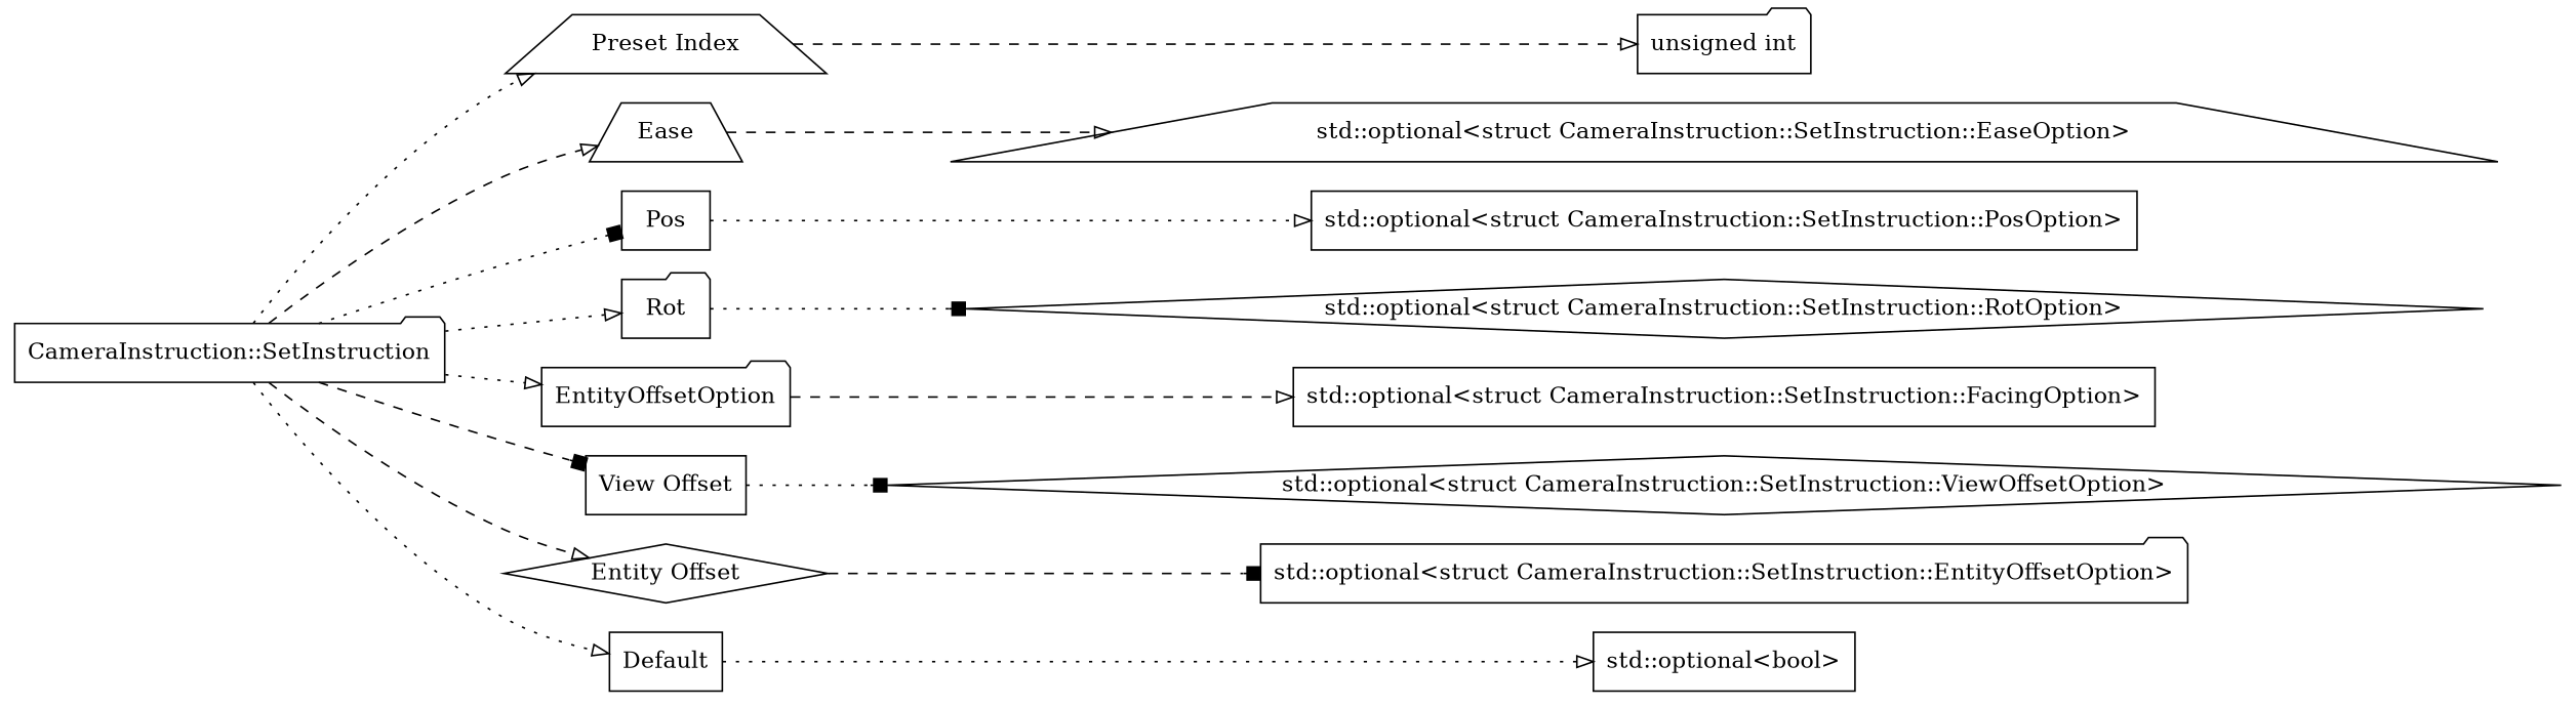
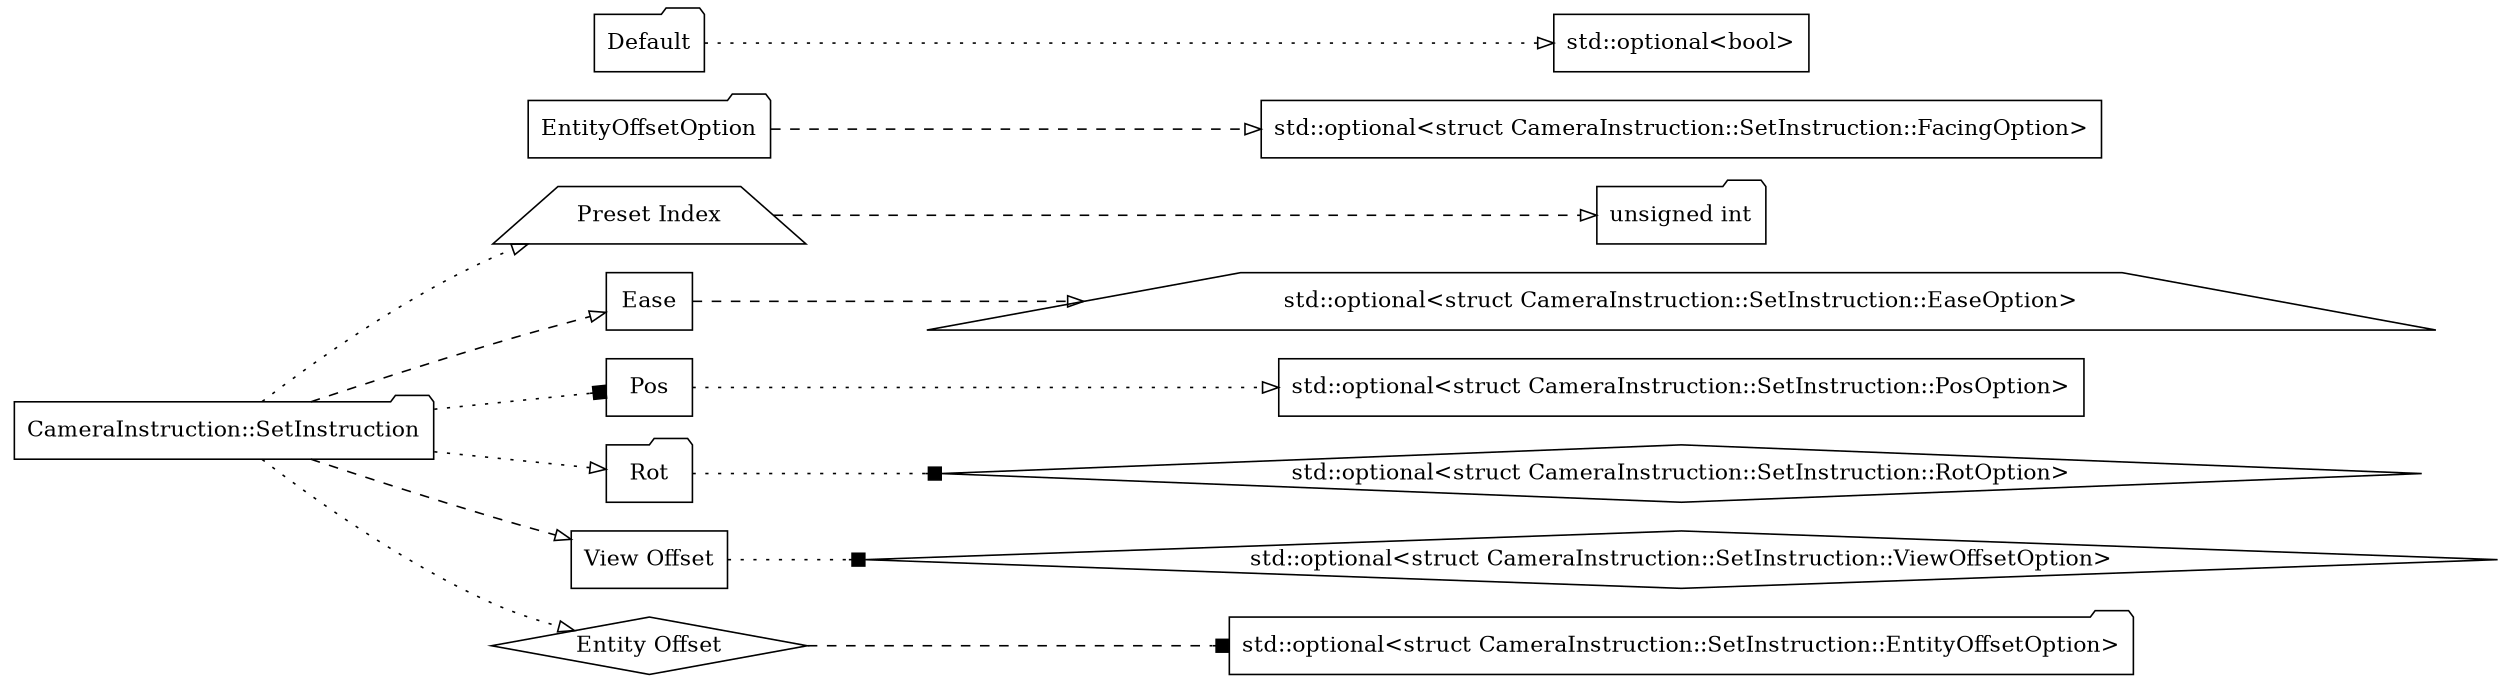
  digraph {
    rankdir=LR
    node [shape=box]
    edge [arrowhead=onormal style=dotted]
    n1 [label="unsigned int" shape=folder]
    n2 [label="std::optional<struct CameraInstruction::SetInstruction::EaseOption>" shape=trapezium]
    n3 [label="std::optional<struct CameraInstruction::SetInstruction::PosOption>"]
    n4 [label="std::optional<struct CameraInstruction::SetInstruction::RotOption>" shape=diamond]
    n5 [label="std::optional<struct CameraInstruction::SetInstruction::FacingOption>"]
    n6 [label="std::optional<struct CameraInstruction::SetInstruction::ViewOffsetOption>" shape=diamond]
    n7 [label="std::optional<struct CameraInstruction::SetInstruction::EntityOffsetOption>" shape=folder]
    n8 [label="std::optional<bool>"]
    n9 [label="CameraInstruction::SetInstruction" shape=folder]
    n10 [label="Preset Index" shape=trapezium]
-   n11 [label=Ease shape=trapezium]
+   n11 [label=Ease]
    n12 [label=Pos]
    n13 [label=Rot shape=folder]
    n14 [label=EntityOffsetOption shape=folder]
    n15 [label="View Offset"]
    n16 [label="Entity Offset" shape=diamond]
-   n17 [label=Default]
+   n17 [label=Default shape=folder]
    subgraph sub_1 {
      rank=max
      n1
      n2
      n3
      n4
      n5
      n6
      n7
      n8
    }
    n9 -> n10
    n9 -> n11 [style=dashed]
    n9 -> n12 [arrowhead=box]
    n9 -> n13
-   n9 -> n14
-   n9 -> n15 [arrowhead=box style=dashed]
-   n9 -> n16 [style=dashed]
-   n9 -> n17
+   n9 -> n15 [style=dashed]
+   n9 -> n16
    n10 -> n1 [style=dashed]
    n11 -> n2 [style=dashed]
    n12 -> n3
    n13 -> n4 [arrowhead=box]
    n14 -> n5 [style=dashed]
    n15 -> n6 [arrowhead=box]
    n16 -> n7 [arrowhead=box style=dashed]
    n17 -> n8
  }
